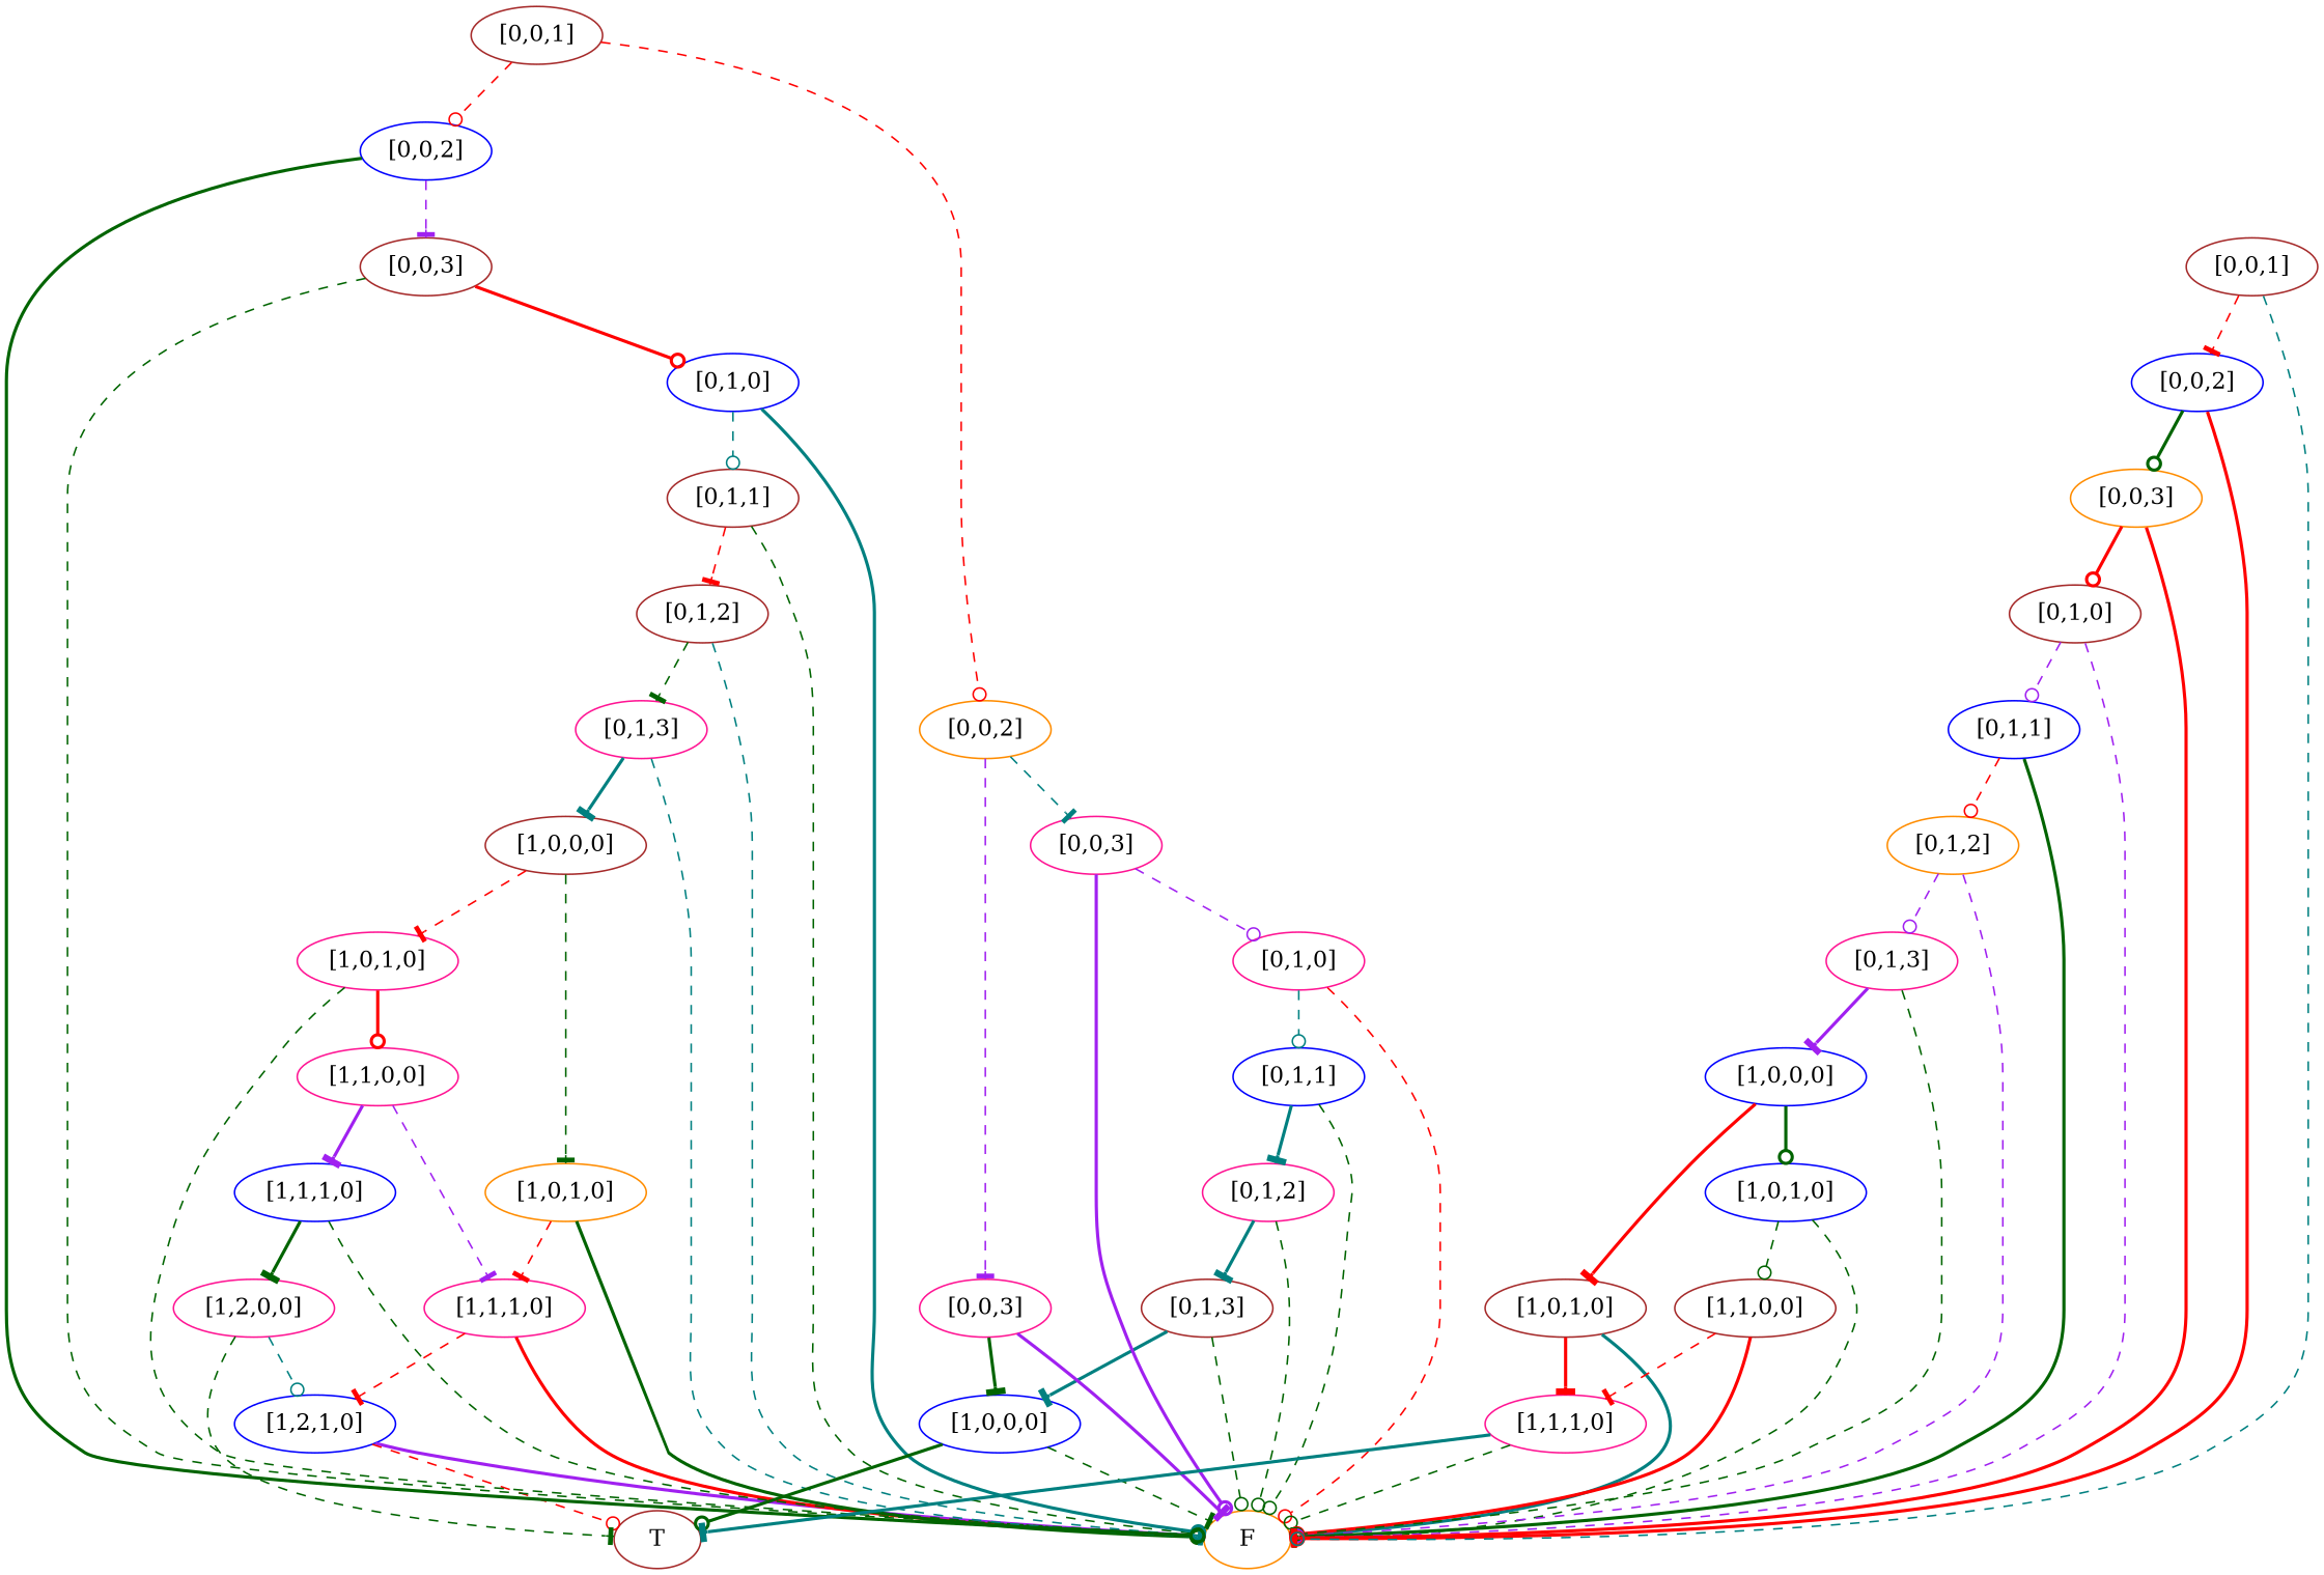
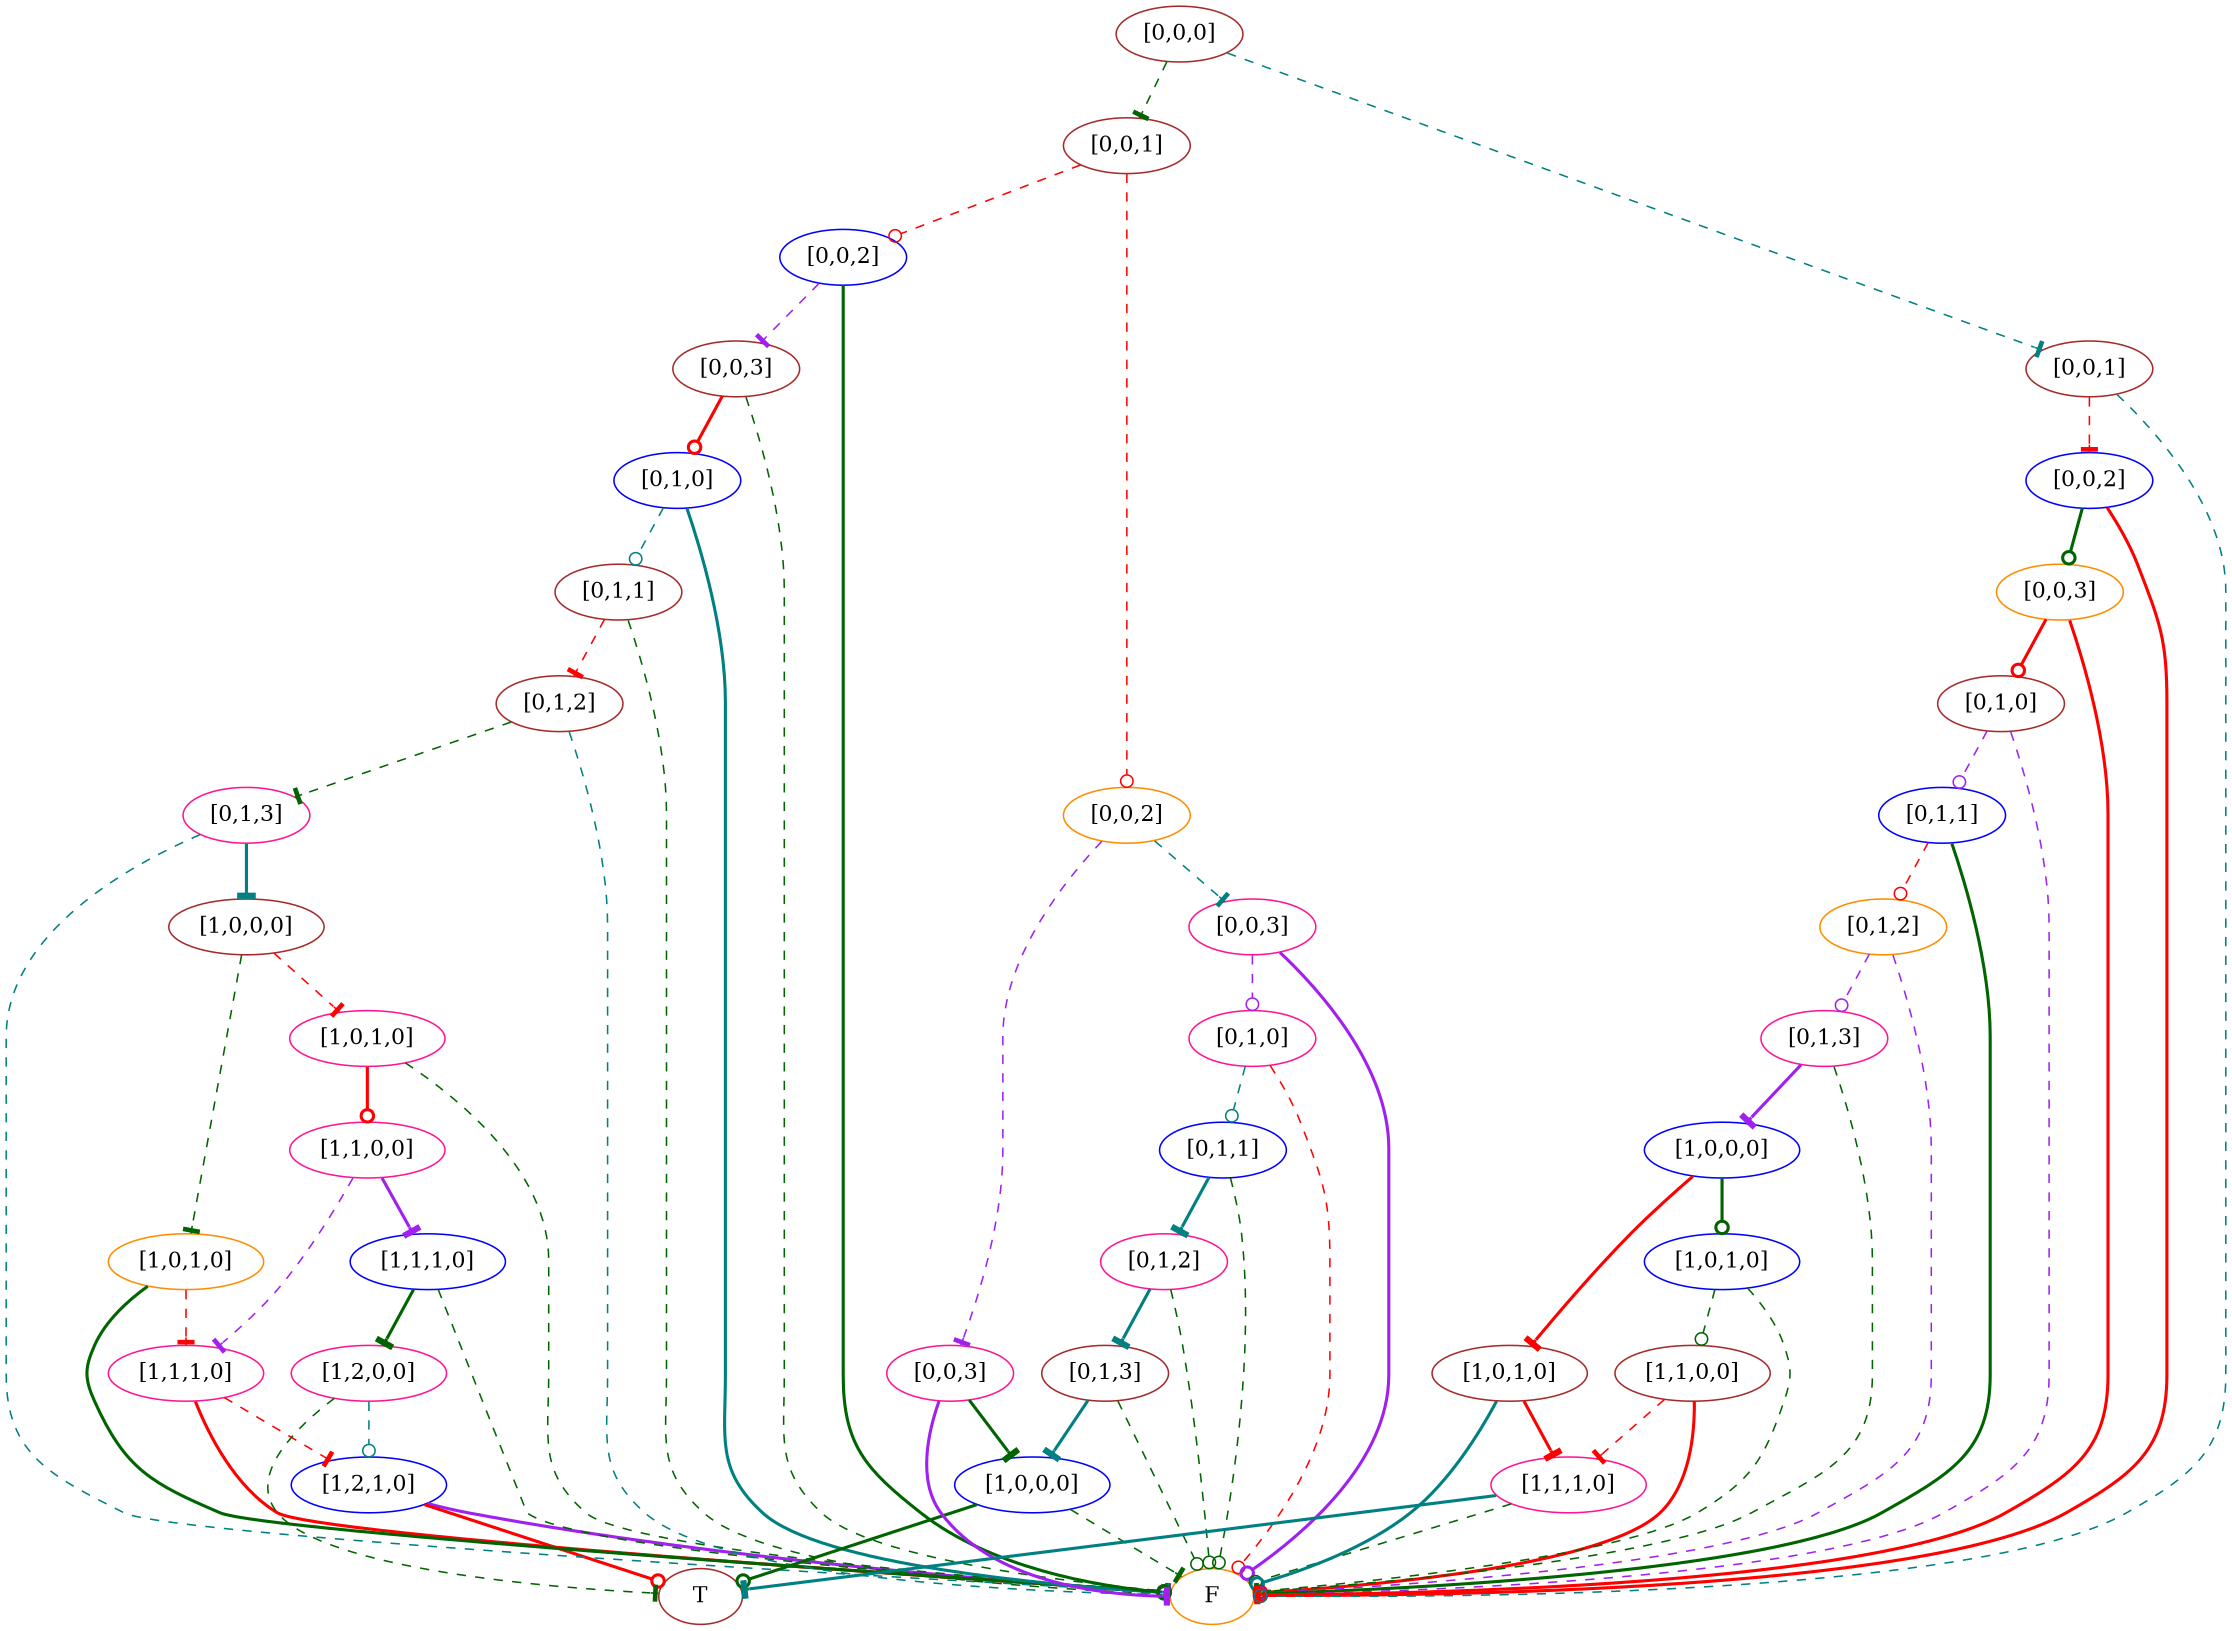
  digraph {
    node [color=brown]
    edge [arrowhead=tee color=darkgreen style=dashed]
    n1 [color=darkorange label=F]
    n2 [label=T]
    n3 [color=blue label="[1,2,1,0]"]
    n4 [color=deeppink label="[1,1,1,0]"]
    n5 [color=darkorange label="[1,0,1,0]"]
    n6 [color=deeppink label="[1,2,0,0]"]
    n7 [color=blue label="[1,1,1,0]"]
    n8 [color=deeppink label="[1,1,0,0]"]
    n9 [color=deeppink label="[1,0,1,0]"]
    n10 [label="[1,0,0,0]"]
    n11 [color=deeppink label="[0,1,3]"]
    n12 [label="[0,1,2]"]
    n13 [label="[0,1,1]"]
    n14 [color=blue label="[0,1,0]"]
    n15 [label="[0,0,3]"]
    n16 [color=blue label="[0,0,2]"]
    n17 [color=blue label="[1,0,0,0]"]
    n18 [label="[0,1,3]"]
    n19 [color=deeppink label="[0,1,2]"]
    n20 [color=blue label="[0,1,1]"]
    n21 [color=deeppink label="[0,1,0]"]
    n22 [color=deeppink label="[0,0,3]"]
    n23 [color=deeppink label="[0,0,3]"]
    n24 [color=darkorange label="[0,0,2]"]
    n25 [label="[0,0,1]"]
    n26 [color=deeppink label="[1,1,1,0]"]
    n27 [label="[1,0,1,0]"]
    n28 [label="[1,1,0,0]"]
    n29 [color=blue label="[1,0,1,0]"]
    n30 [color=blue label="[1,0,0,0]"]
    n31 [color=deeppink label="[0,1,3]"]
    n32 [color=darkorange label="[0,1,2]"]
    n33 [color=blue label="[0,1,1]"]
    n34 [label="[0,1,0]"]
    n35 [color=darkorange label="[0,0,3]"]
    n36 [color=blue label="[0,0,2]"]
    n37 [label="[0,0,1]"]
-   n3 -> n1 [arrowhead=odot color=purple style=bold]
-   n3 -> n2 [arrowhead=odot color=red]
+   n38 [label="[0,0,0]"]
+   n3 -> n1 [color=purple style=bold]
+   n3 -> n2 [arrowhead=odot color=red style=bold]
    n4 -> n1 [arrowhead=odot color=red style=bold]
    n4 -> n3 [color=red]
    n5 -> n1 [arrowhead=odot style=bold]
    n5 -> n4 [color=red]
    n6 -> n2
    n6 -> n3 [arrowhead=odot color=teal]
    n7 -> n1 [arrowhead=odot]
    n7 -> n6 [style=bold]
    n8 -> n4 [color=purple]
    n8 -> n7 [color=purple style=bold]
    n9 -> n1
    n9 -> n8 [arrowhead=odot color=red style=bold]
    n10 -> n5
    n10 -> n9 [color=red]
    n11 -> n1 [color=teal]
    n11 -> n10 [color=teal style=bold]
    n12 -> n1 [color=teal]
    n12 -> n11
    n13 -> n1 [arrowhead=odot]
    n13 -> n12 [color=red]
    n14 -> n1 [arrowhead=odot color=teal style=bold]
    n14 -> n13 [arrowhead=odot color=teal]
    n15 -> n1 [arrowhead=odot]
    n15 -> n14 [arrowhead=odot color=red style=bold]
    n16 -> n1 [arrowhead=odot style=bold]
    n16 -> n15 [color=purple]
    n17 -> n1
    n17 -> n2 [arrowhead=odot style=bold]
    n18 -> n1 [arrowhead=odot]
    n18 -> n17 [color=teal style=bold]
    n19 -> n1 [arrowhead=odot]
    n19 -> n18 [color=teal style=bold]
    n20 -> n1 [arrowhead=odot]
    n20 -> n19 [color=teal style=bold]
    n21 -> n1 [arrowhead=odot color=red]
    n21 -> n20 [arrowhead=odot color=teal]
    n22 -> n1 [arrowhead=odot color=purple style=bold]
    n22 -> n21 [arrowhead=odot color=purple]
    n23 -> n1 [color=purple style=bold]
    n23 -> n17 [style=bold]
    n24 -> n22 [color=teal]
    n24 -> n23 [color=purple]
    n25 -> n16 [arrowhead=odot color=red]
    n25 -> n24 [arrowhead=odot color=red]
    n26 -> n1 [arrowhead=odot]
    n26 -> n2 [color=teal style=bold]
    n27 -> n1 [arrowhead=odot color=teal style=bold]
    n27 -> n26 [color=red style=bold]
    n28 -> n1 [arrowhead=odot color=red style=bold]
    n28 -> n26 [color=red]
    n29 -> n1
    n29 -> n28 [arrowhead=odot]
    n30 -> n27 [color=red style=bold]
    n30 -> n29 [arrowhead=odot style=bold]
    n31 -> n1 [arrowhead=odot]
    n31 -> n30 [color=purple style=bold]
    n32 -> n1 [arrowhead=odot color=purple]
    n32 -> n31 [arrowhead=odot color=purple]
    n33 -> n1 [style=bold]
    n33 -> n32 [arrowhead=odot color=red]
    n34 -> n1 [color=purple]
    n34 -> n33 [arrowhead=odot color=purple]
    n35 -> n1 [color=red style=bold]
    n35 -> n34 [arrowhead=odot color=red style=bold]
    n36 -> n1 [arrowhead=odot color=red style=bold]
    n36 -> n35 [arrowhead=odot style=bold]
    n37 -> n1 [arrowhead=odot color=teal]
    n37 -> n36 [color=red]
+   n38 -> n25
+   n38 -> n37 [color=teal]
  }
